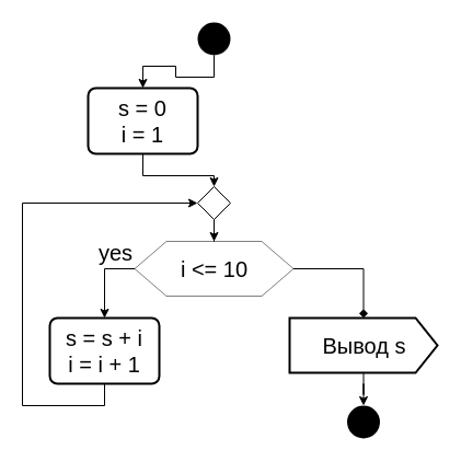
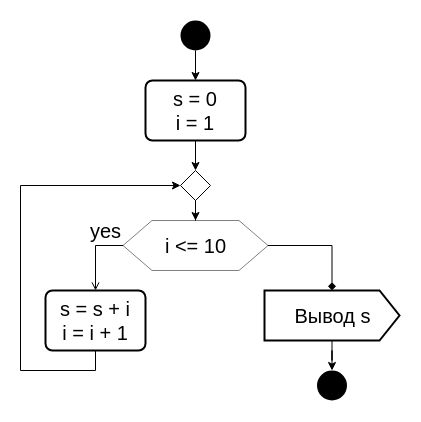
  <mxCell id="0" />
  <mxCell id="1" parent="0" />
  <mxCell id="2" value="" style="edgeStyle=orthogonalEdgeStyle;rounded=0;orthogonalLoop=1;jettySize=auto;html=1;fontSize=20;" parent="1" source="3" target="5" edge="1"><mxGeometry relative="1" as="geometry" /></mxCell>
  <mxCell id="3" value="" style="ellipse;fillColor=#000000;strokeColor=none;" parent="1" vertex="1"><mxGeometry x="180" y="20" width="30" height="30" as="geometry" /></mxCell>
  <mxCell id="4" value="" style="edgeStyle=orthogonalEdgeStyle;rounded=0;orthogonalLoop=1;jettySize=auto;html=1;fontSize=20;" parent="1" source="5" target="10" edge="1"><mxGeometry relative="1" as="geometry" /></mxCell>
- <mxCell id="5" value="s = 0&lt;br&gt;i = 1" style="rounded=1;whiteSpace=wrap;html=1;absoluteArcSize=1;arcSize=14;strokeWidth=2;fontSize=20;" parent="1" vertex="1"><mxGeometry x="80" y="80" width="100" height="60" as="geometry" /></mxCell>
- <mxCell id="6" style="edgeStyle=orthogonalEdgeStyle;rounded=0;orthogonalLoop=1;jettySize=auto;html=1;exitX=0;exitY=0.5;exitDx=0;exitDy=0;entryX=0.5;entryY=0;entryDx=0;entryDy=0;fontSize=20;" parent="1" source="7" target="12" edge="1"><mxGeometry relative="1" as="geometry" /></mxCell>
+ <mxCell id="5" value="s = 0&lt;br&gt;i = 1" style="rounded=1;whiteSpace=wrap;html=1;absoluteArcSize=1;arcSize=14;strokeWidth=2;fontSize=20;" parent="1" vertex="1"><mxGeometry x="145" y="80" width="100" height="60" as="geometry" /></mxCell>
+ <mxCell id="6" style="edgeStyle=orthogonalEdgeStyle;rounded=0;orthogonalLoop=1;jettySize=auto;html=1;exitX=0;exitY=0.5;exitDx=0;exitDy=0;entryX=0.5;entryY=0;entryDx=0;entryDy=0;fontSize=20;endArrow=open;" parent="1" source="7" target="12" edge="1"><mxGeometry relative="1" as="geometry" /></mxCell>
  <mxCell id="7" value="&lt;font style=&quot;font-size: 20px&quot;&gt;i &amp;lt;= 10&lt;/font&gt;" style="shape=stencil(tZXbUoQwDIafprdOD673Dup7VDYrHbsNU+quvr2hpQou4B6AYWCStF//0KQwVTSVroFJXjH1xKQUnNOT7GOyZbZ1U0MZkvOgvdGvFlKkCR7f4Wi2oWMYV4E3oY2qZ8YfaUx7q6JE5whi0DWDSC9OMG0czeWfCdYt/zWwauLvIYDvRCcvky/nY+8264DFSnqH2Kx+cb3LgYeKxVobtxhYXI9VBXmmilsVO/Tw5vHDbUfFpP4p0aInR3rH1ZhUPF7zyeyMtSOzHTqYn9hvXGr43wb+5+vVuh14EsjhPR5gqgw2s7lkgjWuR7gfPQIuIYiHmxE/5+ANifyVIeZ39qyvcRXjklRibU/seC6hqZY4KfzoTX+c6PgG);whiteSpace=wrap;html=1;strokeWidth=1;" parent="1" vertex="1"><mxGeometry x="122.5" y="220" width="145" height="50" as="geometry" /></mxCell>
  <mxCell id="8" value="" style="edgeStyle=orthogonalEdgeStyle;rounded=0;orthogonalLoop=1;jettySize=auto;html=1;fontSize=20;" parent="1" source="10" target="7" edge="1"><mxGeometry relative="1" as="geometry" /></mxCell>
  <mxCell id="9" style="edgeStyle=orthogonalEdgeStyle;rounded=0;orthogonalLoop=1;jettySize=auto;html=1;exitX=1;exitY=0.5;exitDx=0;exitDy=0;fontSize=20;endArrow=diamond;" parent="1" source="7" target="15" edge="1"><mxGeometry relative="1" as="geometry" /></mxCell>
  <mxCell id="10" value="" style="rhombus;fontSize=20;strokeWidth=1;" parent="1" vertex="1"><mxGeometry x="180" y="170" width="30" height="30" as="geometry" /></mxCell>
  <mxCell id="11" style="edgeStyle=orthogonalEdgeStyle;rounded=0;orthogonalLoop=1;jettySize=auto;html=1;exitX=0.5;exitY=1;exitDx=0;exitDy=0;entryX=0;entryY=0.5;entryDx=0;entryDy=0;fontSize=20;" parent="1" source="12" target="10" edge="1"><mxGeometry relative="1" as="geometry"><Array as="points"><mxPoint x="95" y="370" /><mxPoint x="20" y="370" /><mxPoint x="20" y="185" /></Array></mxGeometry></mxCell>
  <mxCell id="12" value="s = s + i&lt;br&gt;i = i + 1" style="rounded=1;whiteSpace=wrap;html=1;absoluteArcSize=1;arcSize=14;strokeWidth=2;fontSize=20;" parent="1" vertex="1"><mxGeometry x="45" y="290" width="100" height="60" as="geometry" /></mxCell>
  <mxCell id="13" value="yes" style="text;html=1;align=center;verticalAlign=middle;resizable=0;points=[];autosize=1;strokeColor=none;fontSize=20;" parent="1" vertex="1"><mxGeometry x="80" y="215" width="50" height="30" as="geometry" /></mxCell>
  <mxCell id="14" value="" style="edgeStyle=orthogonalEdgeStyle;rounded=0;orthogonalLoop=1;jettySize=auto;html=1;fontSize=20;" parent="1" source="15" target="16" edge="1"><mxGeometry relative="1" as="geometry" /></mxCell>
  <mxCell id="15" value="Вывод s" style="html=1;shape=mxgraph.infographic.ribbonSimple;notch1=0;notch2=20;align=center;verticalAlign=middle;fontSize=20;fontStyle=0;fillColor=#FFFFFF;strokeWidth=2;" parent="1" vertex="1"><mxGeometry x="264" y="290" width="135" height="50" as="geometry" /></mxCell>
  <mxCell id="16" value="" style="ellipse;fillColor=#000000;strokeColor=none;" parent="1" vertex="1"><mxGeometry x="316.5" y="370" width="30" height="30" as="geometry" /></mxCell>
